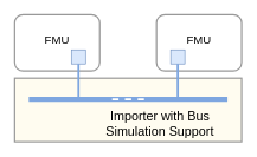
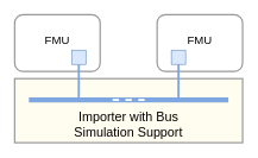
  <mxCell id="0" />
  <mxCell id="1" parent="0" />
  <mxCell id="2" value="" style="rounded=1;whiteSpace=wrap;html=1;strokeColor=#999999;strokeWidth=2;" parent="1" vertex="1"><mxGeometry x="20" y="20" width="120" height="80" as="geometry" /></mxCell>
  <mxCell id="3" value="" style="rounded=1;whiteSpace=wrap;html=1;strokeColor=#999999;strokeWidth=2;" parent="1" vertex="1"><mxGeometry x="220" y="20" width="120" height="80" as="geometry" /></mxCell>
  <mxCell id="4" value="" style="rounded=0;whiteSpace=wrap;html=1;fillColor=#FFFCF0;strokeWidth=2;perimeterSpacing=0;strokeColor=#999999;" parent="1" vertex="1"><mxGeometry x="20" y="110" width="320" height="90" as="geometry" /></mxCell>
  <mxCell id="5" value="" style="rounded=0;whiteSpace=wrap;html=1;fillColor=#dae8fc;strokeColor=#6c8ebf;" parent="1" vertex="1"><mxGeometry x="100" y="70" width="20" height="20" as="geometry" /></mxCell>
  <mxCell id="6" value="" style="rounded=0;whiteSpace=wrap;html=1;fillColor=#dae8fc;strokeColor=#6c8ebf;" parent="1" vertex="1"><mxGeometry x="240" y="70" width="20" height="20" as="geometry" /></mxCell>
- <mxCell id="7" value="&lt;font style=&quot;font-size: 18px;&quot;&gt;Importer&lt;/font&gt;&lt;font style=&quot;font-size: 18px;&quot;&gt; with Bus Simulation Support&lt;/font&gt;" style="text;html=1;strokeColor=none;fillColor=none;align=center;verticalAlign=middle;whiteSpace=wrap;rounded=0;" parent="1" vertex="1"><mxGeometry x="120" y="160" width="210" height="30" as="geometry" /></mxCell>
+ <mxCell id="7" value="&lt;font style=&quot;font-size: 18px;&quot;&gt;Importer&lt;/font&gt;&lt;font style=&quot;font-size: 18px;&quot;&gt; with Bus Simulation Support&lt;/font&gt;" style="text;html=1;strokeColor=none;fillColor=none;align=center;verticalAlign=middle;whiteSpace=wrap;rounded=0;" parent="1" vertex="1"><mxGeometry x="75" y="160" width="210" height="30" as="geometry" /></mxCell>
  <mxCell id="8" value="&lt;div style=&quot;font-size: 16px;&quot;&gt;&lt;font style=&quot;font-size: 16px;&quot;&gt;FMU&lt;/font&gt;&lt;/div&gt;" style="text;html=1;strokeColor=none;fillColor=none;align=center;verticalAlign=middle;whiteSpace=wrap;rounded=0;fontSize=20;" parent="1" vertex="1"><mxGeometry x="50" y="40" width="60" height="30" as="geometry" /></mxCell>
  <mxCell id="9" value="&lt;div style=&quot;font-size: 16px;&quot;&gt;&lt;font style=&quot;font-size: 16px;&quot;&gt;FMU&lt;/font&gt;&lt;/div&gt;" style="text;html=1;strokeColor=none;fillColor=none;align=center;verticalAlign=middle;whiteSpace=wrap;rounded=0;fontSize=20;" parent="1" vertex="1"><mxGeometry x="250" y="40" width="60" height="30" as="geometry" /></mxCell>
  <mxCell id="10" value="" style="endArrow=none;html=1;fontSize=20;fillColor=#b1ddf0;strokeColor=#7EA6E0;rounded=0;strokeWidth=7;movable=1;resizable=1;rotatable=1;deletable=1;editable=1;connectable=1;" parent="1" edge="1"><mxGeometry width="50" height="50" relative="1" as="geometry"><mxPoint x="320" y="140" as="sourcePoint" /><mxPoint x="40" y="140" as="targetPoint" /><Array as="points"><mxPoint x="270" y="140" /><mxPoint x="90" y="140" /></Array></mxGeometry></mxCell>
  <mxCell id="11" value="" style="endArrow=none;html=1;rounded=0;entryX=0.5;entryY=1;entryDx=0;entryDy=0;strokeWidth=3;strokeColor=#7EA6E0;" parent="1" target="5" edge="1"><mxGeometry width="50" height="50" relative="1" as="geometry"><mxPoint x="110" y="140" as="sourcePoint" /><mxPoint x="89.5" y="90" as="targetPoint" /></mxGeometry></mxCell>
  <mxCell id="12" value="" style="endArrow=none;html=1;rounded=0;entryX=0.5;entryY=1;entryDx=0;entryDy=0;strokeWidth=3;strokeColor=#7EA6E0;" parent="1" target="6" edge="1"><mxGeometry width="50" height="50" relative="1" as="geometry"><mxPoint x="250" y="140" as="sourcePoint" /><mxPoint x="269.66" y="80" as="targetPoint" /></mxGeometry></mxCell>
  <mxCell id="13" value="" style="endArrow=none;html=1;rounded=0;strokeColor=#FFFFFF;strokeWidth=3;fontSize=16;dashed=1;" parent="1" edge="1"><mxGeometry width="50" height="50" relative="1" as="geometry"><mxPoint x="157.5" y="140" as="sourcePoint" /><mxPoint x="202.5" y="140" as="targetPoint" /></mxGeometry></mxCell>
